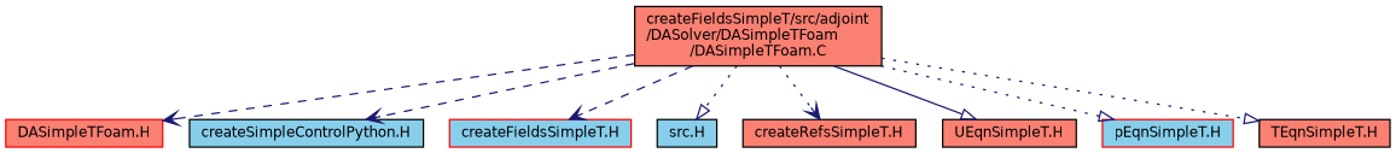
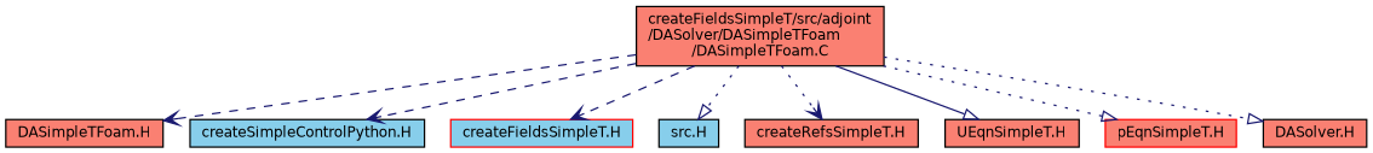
  digraph {
    node [color=black fillcolor=salmon fontname=Helvetica fontsize=10 shape=record style=filled]
    edge [arrowhead=vee color=midnightblue fontname=Helvetica fontsize=10 labelfontname=Helvetica labelfontsize=10 style=dotted]
    n1 [fontcolor=black height=0.2 label="createFieldsSimpleT/src/adjoint\l/DASolver/DASimpleTFoam\l/DASimpleTFoam.C" width=0.4]
-   n2 [color=red height=0.2 label="DASimpleTFoam.H" width=0.4]
+   n2 [height=0.2 label="DASimpleTFoam.H" width=0.4]
    n3 [fillcolor=skyblue height=0.2 label="createSimpleControlPython.H" width=0.4]
    n4 [color=red fillcolor=skyblue height=0.2 label="createFieldsSimpleT.H" width=0.4]
    n5 [fillcolor=skyblue height=0.2 label="src.H" width=0.4]
    n6 [height=0.2 label="createRefsSimpleT.H" width=0.4]
    n7 [height=0.2 label="UEqnSimpleT.H" width=0.4]
-   n8 [color=red fillcolor=skyblue height=0.2 label="pEqnSimpleT.H" width=0.4]
-   n9 [height=0.2 label="TEqnSimpleT.H" width=0.4]
+   n8 [color=red height=0.2 label="pEqnSimpleT.H" width=0.4]
+   n9 [height=0.2 label="DASolver.H" width=0.4]
    n1 -> n2 [style=dashed]
    n1 -> n3 [style=dashed]
    n1 -> n4 [style=dashed]
    n1 -> n5 [arrowhead=onormal]
    n1 -> n6
    n1 -> n7 [arrowhead=onormal style=solid]
    n1 -> n8 [arrowhead=onormal]
    n1 -> n9 [arrowhead=onormal]
  }
